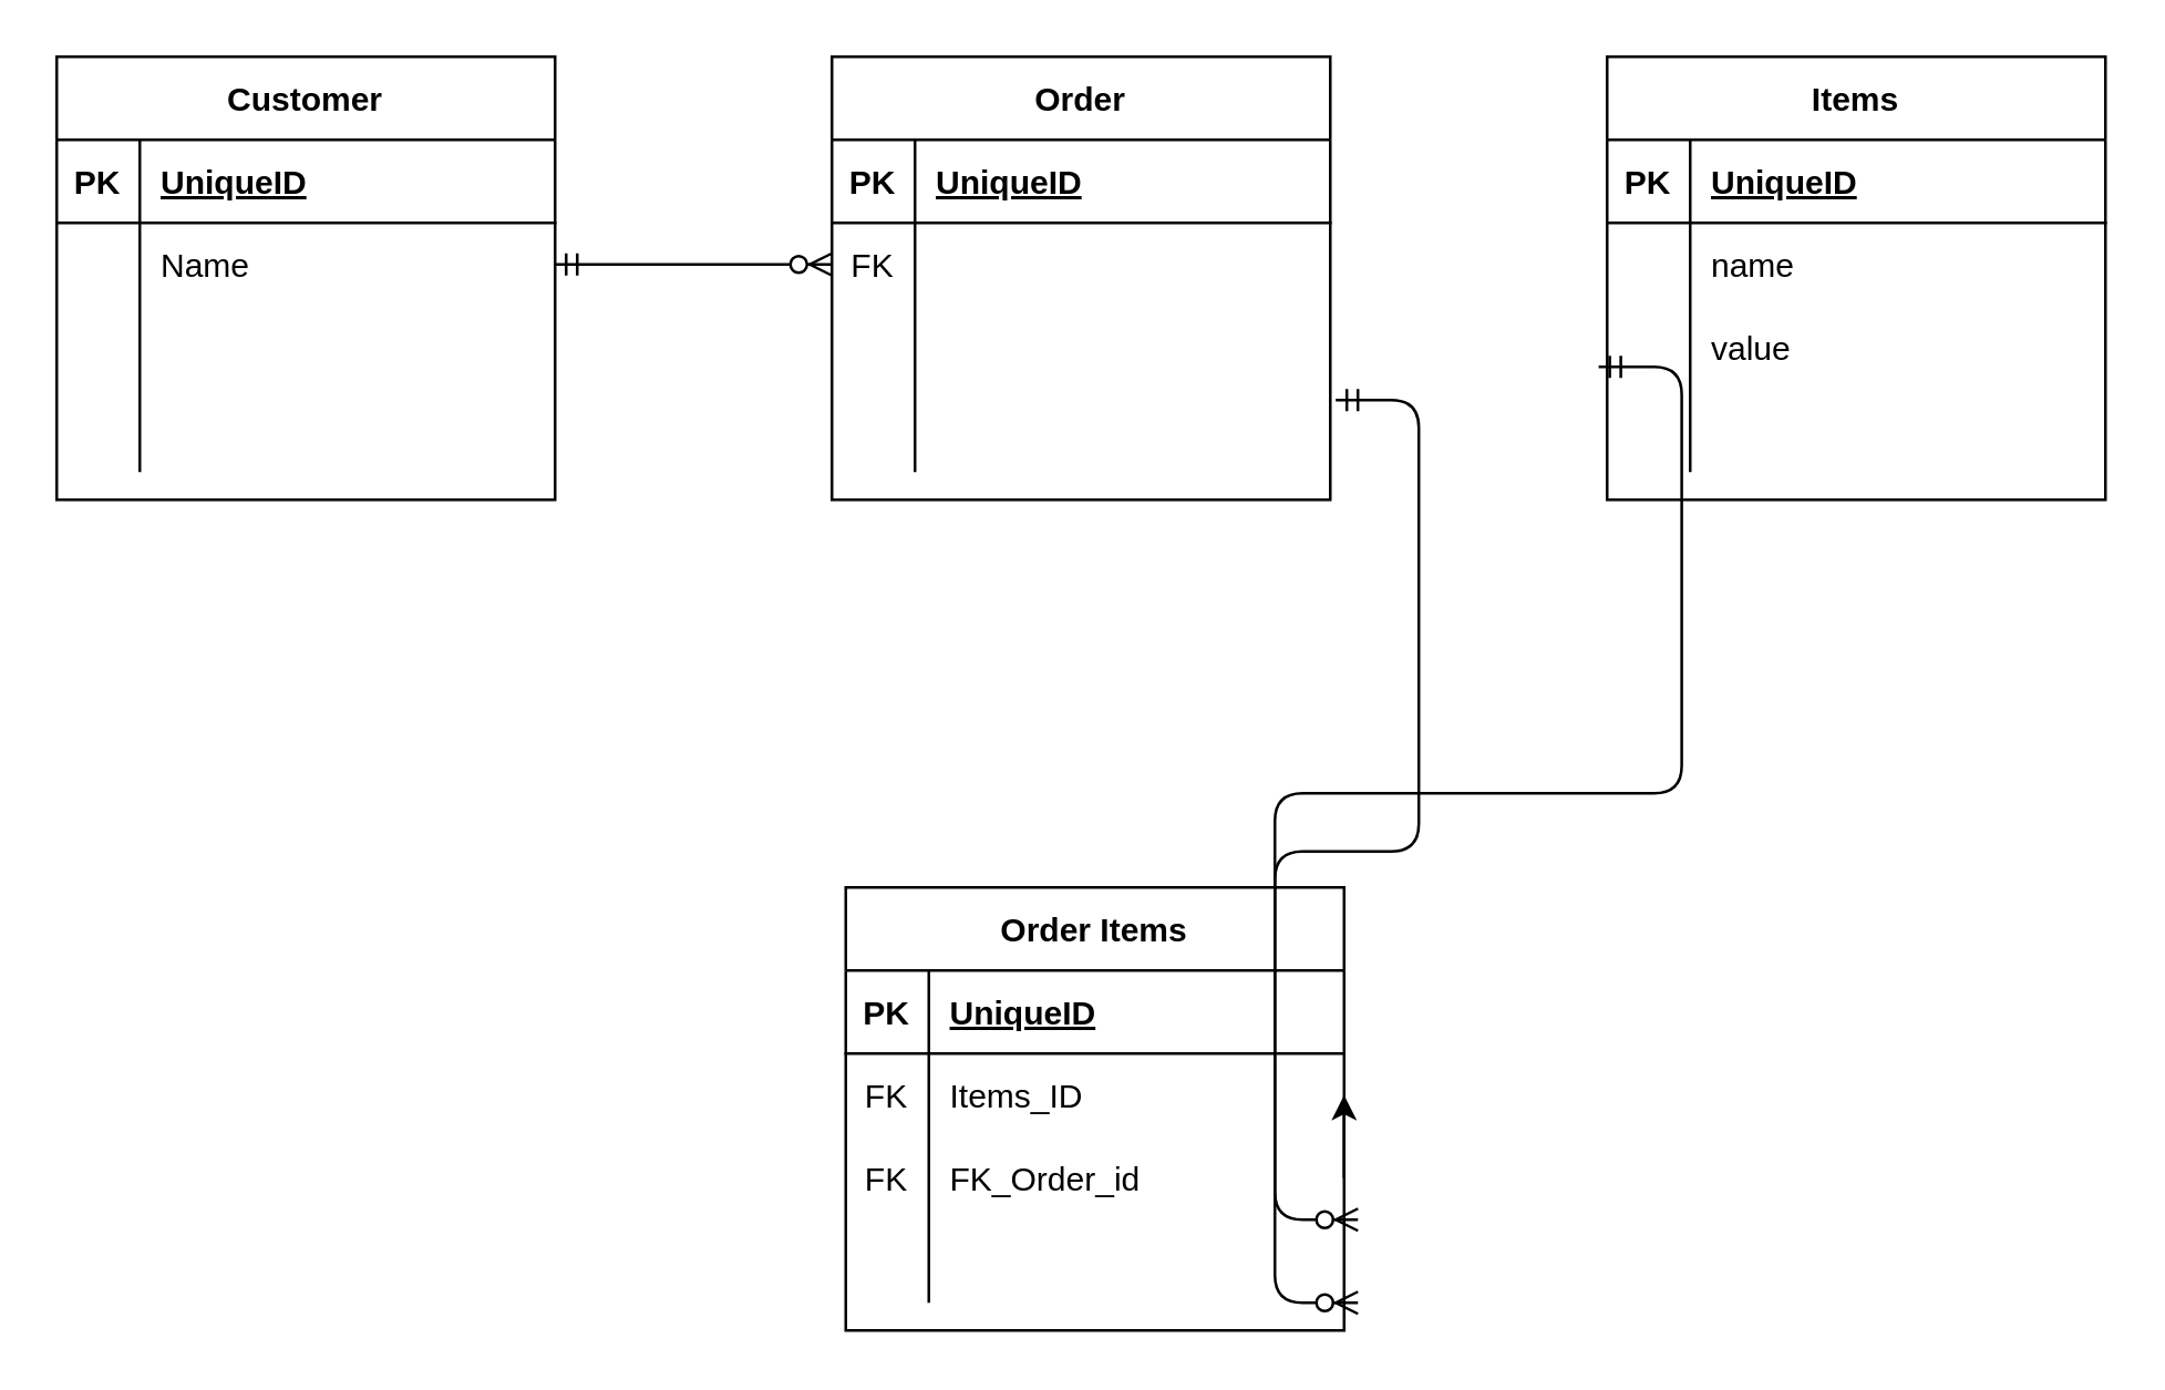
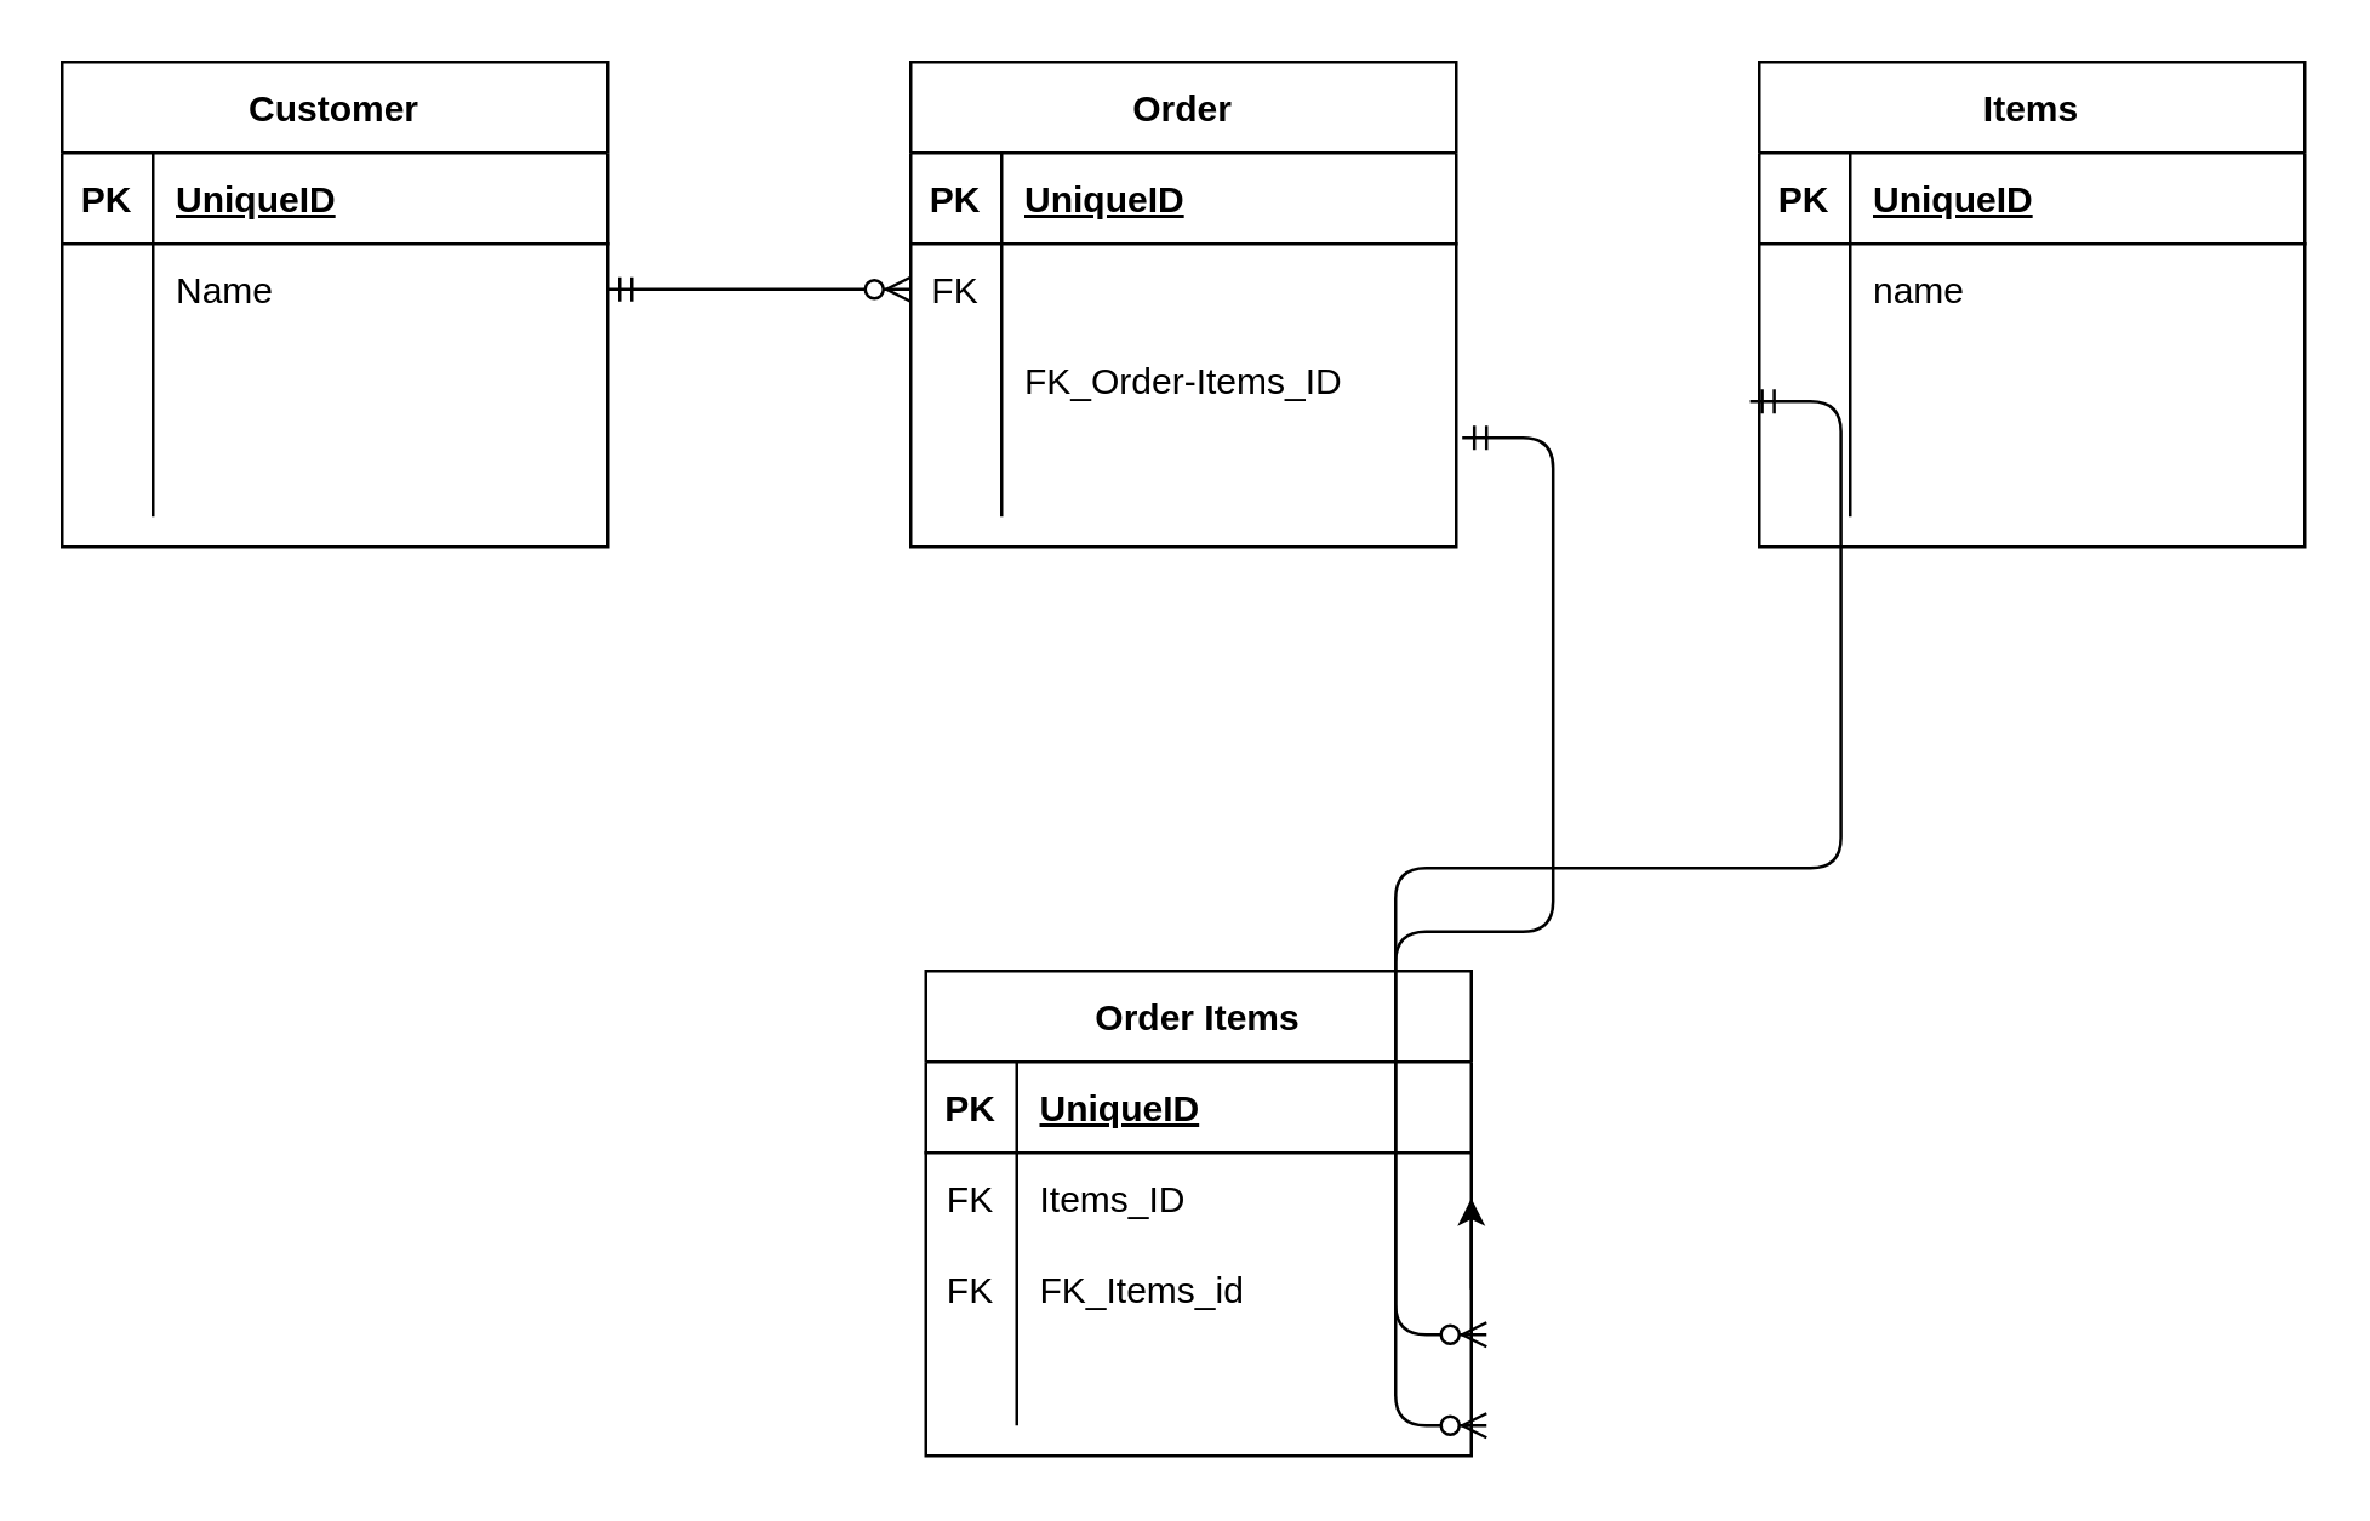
  <mxCell id="0" />
  <mxCell id="1" parent="0" />
  <mxCell id="2" value="Customer" style="shape=table;startSize=30;container=1;collapsible=1;childLayout=tableLayout;fixedRows=1;rowLines=0;fontStyle=1;align=center;resizeLast=1;" parent="1" vertex="1"><mxGeometry x="20" y="20" width="180" height="160" as="geometry" /></mxCell>
  <mxCell id="3" value="" style="shape=partialRectangle;collapsible=0;dropTarget=0;pointerEvents=0;fillColor=none;top=0;left=0;bottom=1;right=0;points=[[0,0.5],[1,0.5]];portConstraint=eastwest;" parent="2" vertex="1"><mxGeometry y="30" width="180" height="30" as="geometry" /></mxCell>
  <mxCell id="4" value="PK" style="shape=partialRectangle;connectable=0;fillColor=none;top=0;left=0;bottom=0;right=0;fontStyle=1;overflow=hidden;" parent="3" vertex="1"><mxGeometry width="30" height="30" as="geometry" /></mxCell>
  <mxCell id="5" value="UniqueID" style="shape=partialRectangle;connectable=0;fillColor=none;top=0;left=0;bottom=0;right=0;align=left;spacingLeft=6;fontStyle=5;overflow=hidden;" parent="3" vertex="1"><mxGeometry x="30" width="150" height="30" as="geometry" /></mxCell>
  <mxCell id="6" value="" style="shape=partialRectangle;collapsible=0;dropTarget=0;pointerEvents=0;fillColor=none;top=0;left=0;bottom=0;right=0;points=[[0,0.5],[1,0.5]];portConstraint=eastwest;" parent="2" vertex="1"><mxGeometry y="60" width="180" height="30" as="geometry" /></mxCell>
  <mxCell id="7" value="" style="shape=partialRectangle;connectable=0;fillColor=none;top=0;left=0;bottom=0;right=0;editable=1;overflow=hidden;" parent="6" vertex="1"><mxGeometry width="30" height="30" as="geometry" /></mxCell>
  <mxCell id="8" value="Name" style="shape=partialRectangle;connectable=0;fillColor=none;top=0;left=0;bottom=0;right=0;align=left;spacingLeft=6;overflow=hidden;" parent="6" vertex="1"><mxGeometry x="30" width="150" height="30" as="geometry" /></mxCell>
  <mxCell id="9" value="" style="shape=partialRectangle;collapsible=0;dropTarget=0;pointerEvents=0;fillColor=none;top=0;left=0;bottom=0;right=0;points=[[0,0.5],[1,0.5]];portConstraint=eastwest;" parent="2" vertex="1"><mxGeometry y="90" width="180" height="30" as="geometry" /></mxCell>
  <mxCell id="10" value="" style="shape=partialRectangle;connectable=0;fillColor=none;top=0;left=0;bottom=0;right=0;editable=1;overflow=hidden;" parent="9" vertex="1"><mxGeometry width="30" height="30" as="geometry" /></mxCell>
  <mxCell id="11" value="" style="shape=partialRectangle;connectable=0;fillColor=none;top=0;left=0;bottom=0;right=0;align=left;spacingLeft=6;overflow=hidden;" parent="9" vertex="1"><mxGeometry x="30" width="150" height="30" as="geometry" /></mxCell>
  <mxCell id="12" value="" style="shape=partialRectangle;collapsible=0;dropTarget=0;pointerEvents=0;fillColor=none;top=0;left=0;bottom=0;right=0;points=[[0,0.5],[1,0.5]];portConstraint=eastwest;" parent="2" vertex="1"><mxGeometry y="120" width="180" height="30" as="geometry" /></mxCell>
  <mxCell id="13" value="" style="shape=partialRectangle;connectable=0;fillColor=none;top=0;left=0;bottom=0;right=0;editable=1;overflow=hidden;" parent="12" vertex="1"><mxGeometry width="30" height="30" as="geometry" /></mxCell>
  <mxCell id="14" value="" style="shape=partialRectangle;connectable=0;fillColor=none;top=0;left=0;bottom=0;right=0;align=left;spacingLeft=6;overflow=hidden;" parent="12" vertex="1"><mxGeometry x="30" width="150" height="30" as="geometry" /></mxCell>
  <mxCell id="15" value="Items" style="shape=table;startSize=30;container=1;collapsible=1;childLayout=tableLayout;fixedRows=1;rowLines=0;fontStyle=1;align=center;resizeLast=1;" parent="1" vertex="1"><mxGeometry x="580" y="20" width="180" height="160" as="geometry" /></mxCell>
  <mxCell id="16" value="" style="shape=partialRectangle;collapsible=0;dropTarget=0;pointerEvents=0;fillColor=none;top=0;left=0;bottom=1;right=0;points=[[0,0.5],[1,0.5]];portConstraint=eastwest;" parent="15" vertex="1"><mxGeometry y="30" width="180" height="30" as="geometry" /></mxCell>
  <mxCell id="17" value="PK" style="shape=partialRectangle;connectable=0;fillColor=none;top=0;left=0;bottom=0;right=0;fontStyle=1;overflow=hidden;" parent="16" vertex="1"><mxGeometry width="30" height="30" as="geometry" /></mxCell>
  <mxCell id="18" value="UniqueID" style="shape=partialRectangle;connectable=0;fillColor=none;top=0;left=0;bottom=0;right=0;align=left;spacingLeft=6;fontStyle=5;overflow=hidden;" parent="16" vertex="1"><mxGeometry x="30" width="150" height="30" as="geometry" /></mxCell>
  <mxCell id="19" value="" style="shape=partialRectangle;collapsible=0;dropTarget=0;pointerEvents=0;fillColor=none;top=0;left=0;bottom=0;right=0;points=[[0,0.5],[1,0.5]];portConstraint=eastwest;" parent="15" vertex="1"><mxGeometry y="60" width="180" height="30" as="geometry" /></mxCell>
  <mxCell id="20" value="" style="shape=partialRectangle;connectable=0;fillColor=none;top=0;left=0;bottom=0;right=0;editable=1;overflow=hidden;" parent="19" vertex="1"><mxGeometry width="30" height="30" as="geometry" /></mxCell>
  <mxCell id="21" value="name" style="shape=partialRectangle;connectable=0;fillColor=none;top=0;left=0;bottom=0;right=0;align=left;spacingLeft=6;overflow=hidden;" parent="19" vertex="1"><mxGeometry x="30" width="150" height="30" as="geometry" /></mxCell>
  <mxCell id="22" value="" style="shape=partialRectangle;collapsible=0;dropTarget=0;pointerEvents=0;fillColor=none;top=0;left=0;bottom=0;right=0;points=[[0,0.5],[1,0.5]];portConstraint=eastwest;" parent="15" vertex="1"><mxGeometry y="90" width="180" height="30" as="geometry" /></mxCell>
  <mxCell id="23" value="" style="shape=partialRectangle;connectable=0;fillColor=none;top=0;left=0;bottom=0;right=0;editable=1;overflow=hidden;" parent="22" vertex="1"><mxGeometry width="30" height="30" as="geometry" /></mxCell>
- <mxCell id="24" value="value" style="shape=partialRectangle;connectable=0;fillColor=none;top=0;left=0;bottom=0;right=0;align=left;spacingLeft=6;overflow=hidden;" parent="22" vertex="1"><mxGeometry x="30" width="150" height="30" as="geometry" /></mxCell>
  <mxCell id="25" value="" style="shape=partialRectangle;collapsible=0;dropTarget=0;pointerEvents=0;fillColor=none;top=0;left=0;bottom=0;right=0;points=[[0,0.5],[1,0.5]];portConstraint=eastwest;" parent="15" vertex="1"><mxGeometry y="120" width="180" height="30" as="geometry" /></mxCell>
  <mxCell id="26" value="" style="shape=partialRectangle;connectable=0;fillColor=none;top=0;left=0;bottom=0;right=0;editable=1;overflow=hidden;" parent="25" vertex="1"><mxGeometry width="30" height="30" as="geometry" /></mxCell>
  <mxCell id="27" value="" style="shape=partialRectangle;connectable=0;fillColor=none;top=0;left=0;bottom=0;right=0;align=left;spacingLeft=6;overflow=hidden;" parent="25" vertex="1"><mxGeometry x="30" width="150" height="30" as="geometry" /></mxCell>
  <mxCell id="28" value="Order" style="shape=table;startSize=30;container=1;collapsible=1;childLayout=tableLayout;fixedRows=1;rowLines=0;fontStyle=1;align=center;resizeLast=1;" parent="1" vertex="1"><mxGeometry x="300" y="20" width="180" height="160" as="geometry" /></mxCell>
  <mxCell id="29" value="" style="shape=partialRectangle;collapsible=0;dropTarget=0;pointerEvents=0;fillColor=none;top=0;left=0;bottom=1;right=0;points=[[0,0.5],[1,0.5]];portConstraint=eastwest;" parent="28" vertex="1"><mxGeometry y="30" width="180" height="30" as="geometry" /></mxCell>
  <mxCell id="30" value="PK" style="shape=partialRectangle;connectable=0;fillColor=none;top=0;left=0;bottom=0;right=0;fontStyle=1;overflow=hidden;" parent="29" vertex="1"><mxGeometry width="30" height="30" as="geometry" /></mxCell>
  <mxCell id="31" value="UniqueID" style="shape=partialRectangle;connectable=0;fillColor=none;top=0;left=0;bottom=0;right=0;align=left;spacingLeft=6;fontStyle=5;overflow=hidden;" parent="29" vertex="1"><mxGeometry x="30" width="150" height="30" as="geometry" /></mxCell>
  <mxCell id="32" value="" style="shape=partialRectangle;collapsible=0;dropTarget=0;pointerEvents=0;fillColor=none;top=0;left=0;bottom=0;right=0;points=[[0,0.5],[1,0.5]];portConstraint=eastwest;" parent="28" vertex="1"><mxGeometry y="60" width="180" height="30" as="geometry" /></mxCell>
  <mxCell id="33" value="FK" style="shape=partialRectangle;connectable=0;fillColor=none;top=0;left=0;bottom=0;right=0;editable=1;overflow=hidden;" parent="32" vertex="1"><mxGeometry width="30" height="30" as="geometry" /></mxCell>
  <mxCell id="34" value="" style="shape=partialRectangle;collapsible=0;dropTarget=0;pointerEvents=0;fillColor=none;top=0;left=0;bottom=0;right=0;points=[[0,0.5],[1,0.5]];portConstraint=eastwest;" parent="28" vertex="1"><mxGeometry y="90" width="180" height="30" as="geometry" /></mxCell>
  <mxCell id="35" value="" style="shape=partialRectangle;connectable=0;fillColor=none;top=0;left=0;bottom=0;right=0;editable=1;overflow=hidden;" parent="34" vertex="1"><mxGeometry width="30" height="30" as="geometry" /></mxCell>
+ <mxCell id="36" value="FK_Order-Items_ID" style="shape=partialRectangle;connectable=0;fillColor=none;top=0;left=0;bottom=0;right=0;align=left;spacingLeft=6;overflow=hidden;" parent="34" vertex="1"><mxGeometry x="30" width="150" height="30" as="geometry" /></mxCell>
  <mxCell id="37" value="" style="shape=partialRectangle;collapsible=0;dropTarget=0;pointerEvents=0;fillColor=none;top=0;left=0;bottom=0;right=0;points=[[0,0.5],[1,0.5]];portConstraint=eastwest;" parent="28" vertex="1"><mxGeometry y="120" width="180" height="30" as="geometry" /></mxCell>
  <mxCell id="38" value="" style="shape=partialRectangle;connectable=0;fillColor=none;top=0;left=0;bottom=0;right=0;editable=1;overflow=hidden;" parent="37" vertex="1"><mxGeometry width="30" height="30" as="geometry" /></mxCell>
  <mxCell id="39" value="" style="shape=partialRectangle;connectable=0;fillColor=none;top=0;left=0;bottom=0;right=0;align=left;spacingLeft=6;overflow=hidden;" parent="37" vertex="1"><mxGeometry x="30" width="150" height="30" as="geometry" /></mxCell>
  <mxCell id="40" value="Order Items" style="shape=table;startSize=30;container=1;collapsible=1;childLayout=tableLayout;fixedRows=1;rowLines=0;fontStyle=1;align=center;resizeLast=1;" parent="1" vertex="1"><mxGeometry x="305" y="320" width="180" height="160" as="geometry" /></mxCell>
  <mxCell id="41" value="" style="shape=partialRectangle;collapsible=0;dropTarget=0;pointerEvents=0;fillColor=none;top=0;left=0;bottom=1;right=0;points=[[0,0.5],[1,0.5]];portConstraint=eastwest;" parent="40" vertex="1"><mxGeometry y="30" width="180" height="30" as="geometry" /></mxCell>
  <mxCell id="42" value="PK" style="shape=partialRectangle;connectable=0;fillColor=none;top=0;left=0;bottom=0;right=0;fontStyle=1;overflow=hidden;" parent="41" vertex="1"><mxGeometry width="30" height="30" as="geometry" /></mxCell>
  <mxCell id="43" value="UniqueID" style="shape=partialRectangle;connectable=0;fillColor=none;top=0;left=0;bottom=0;right=0;align=left;spacingLeft=6;fontStyle=5;overflow=hidden;" parent="41" vertex="1"><mxGeometry x="30" width="150" height="30" as="geometry" /></mxCell>
  <mxCell id="44" value="" style="shape=partialRectangle;collapsible=0;dropTarget=0;pointerEvents=0;fillColor=none;top=0;left=0;bottom=0;right=0;points=[[0,0.5],[1,0.5]];portConstraint=eastwest;" parent="40" vertex="1"><mxGeometry y="60" width="180" height="30" as="geometry" /></mxCell>
  <mxCell id="45" value="FK" style="shape=partialRectangle;connectable=0;fillColor=none;top=0;left=0;bottom=0;right=0;editable=1;overflow=hidden;" parent="44" vertex="1"><mxGeometry width="30" height="30" as="geometry" /></mxCell>
  <mxCell id="46" value="Items_ID" style="shape=partialRectangle;connectable=0;fillColor=none;top=0;left=0;bottom=0;right=0;align=left;spacingLeft=6;overflow=hidden;" parent="44" vertex="1"><mxGeometry x="30" width="150" height="30" as="geometry" /></mxCell>
  <mxCell id="47" style="edgeStyle=orthogonalEdgeStyle;rounded=0;orthogonalLoop=1;jettySize=auto;html=1;exitX=1;exitY=0.5;exitDx=0;exitDy=0;entryX=1;entryY=0.5;entryDx=0;entryDy=0;" parent="40" source="48" target="44" edge="1"><mxGeometry relative="1" as="geometry" /></mxCell>
  <mxCell id="48" value="" style="shape=partialRectangle;collapsible=0;dropTarget=0;pointerEvents=0;fillColor=none;top=0;left=0;bottom=0;right=0;points=[[0,0.5],[1,0.5]];portConstraint=eastwest;" parent="40" vertex="1"><mxGeometry y="90" width="180" height="30" as="geometry" /></mxCell>
  <mxCell id="49" value="FK" style="shape=partialRectangle;connectable=0;fillColor=none;top=0;left=0;bottom=0;right=0;editable=1;overflow=hidden;" parent="48" vertex="1"><mxGeometry width="30" height="30" as="geometry" /></mxCell>
- <mxCell id="50" value="FK_Order_id" style="shape=partialRectangle;connectable=0;fillColor=none;top=0;left=0;bottom=0;right=0;align=left;spacingLeft=6;overflow=hidden;" parent="48" vertex="1"><mxGeometry x="30" width="150" height="30" as="geometry" /></mxCell>
+ <mxCell id="50" value="FK_Items_id" style="shape=partialRectangle;connectable=0;fillColor=none;top=0;left=0;bottom=0;right=0;align=left;spacingLeft=6;overflow=hidden;" parent="48" vertex="1"><mxGeometry x="30" width="150" height="30" as="geometry" /></mxCell>
  <mxCell id="51" value="" style="shape=partialRectangle;collapsible=0;dropTarget=0;pointerEvents=0;fillColor=none;top=0;left=0;bottom=0;right=0;points=[[0,0.5],[1,0.5]];portConstraint=eastwest;" parent="40" vertex="1"><mxGeometry y="120" width="180" height="30" as="geometry" /></mxCell>
  <mxCell id="52" value="" style="shape=partialRectangle;connectable=0;fillColor=none;top=0;left=0;bottom=0;right=0;editable=1;overflow=hidden;" parent="51" vertex="1"><mxGeometry width="30" height="30" as="geometry" /></mxCell>
  <mxCell id="53" value="" style="shape=partialRectangle;connectable=0;fillColor=none;top=0;left=0;bottom=0;right=0;align=left;spacingLeft=6;overflow=hidden;" parent="51" vertex="1"><mxGeometry x="30" width="150" height="30" as="geometry" /></mxCell>
  <mxCell id="54" value="" style="edgeStyle=entityRelationEdgeStyle;fontSize=12;html=1;endArrow=ERzeroToMany;startArrow=ERmandOne;exitX=1;exitY=0.5;exitDx=0;exitDy=0;entryX=0;entryY=0.5;entryDx=0;entryDy=0;" parent="1" source="6" target="32" edge="1"><mxGeometry width="100" height="100" relative="1" as="geometry"><mxPoint x="220" y="280" as="sourcePoint" /><mxPoint x="320" y="180" as="targetPoint" /></mxGeometry></mxCell>
  <mxCell id="55" value="" style="edgeStyle=entityRelationEdgeStyle;fontSize=12;html=1;endArrow=ERzeroToMany;startArrow=ERmandOne;exitX=1.011;exitY=0.133;exitDx=0;exitDy=0;exitPerimeter=0;" parent="1" edge="1" source="37"><mxGeometry width="100" height="100" relative="1" as="geometry"><mxPoint x="490" y="430" as="sourcePoint" /><mxPoint x="490" y="470" as="targetPoint" /></mxGeometry></mxCell>
  <mxCell id="56" value="" style="edgeStyle=entityRelationEdgeStyle;fontSize=12;html=1;endArrow=ERzeroToMany;startArrow=ERmandOne;exitX=-0.017;exitY=0.733;exitDx=0;exitDy=0;exitPerimeter=0;" parent="1" source="22" edge="1"><mxGeometry width="100" height="100" relative="1" as="geometry"><mxPoint x="640" y="420" as="sourcePoint" /><mxPoint x="490" y="440" as="targetPoint" /></mxGeometry></mxCell>
